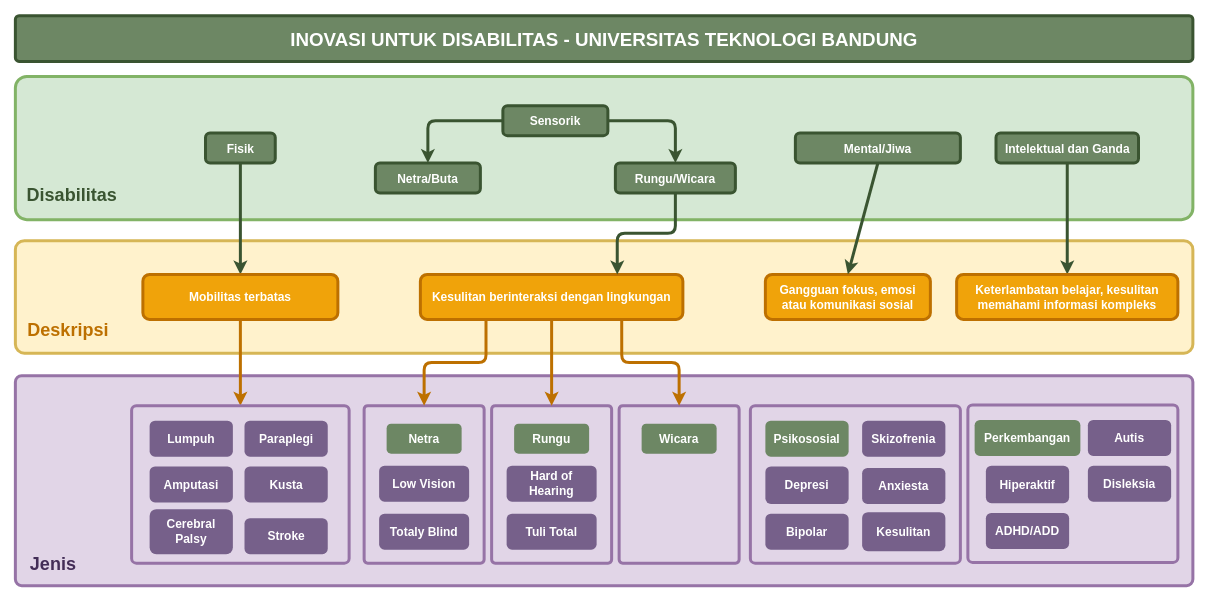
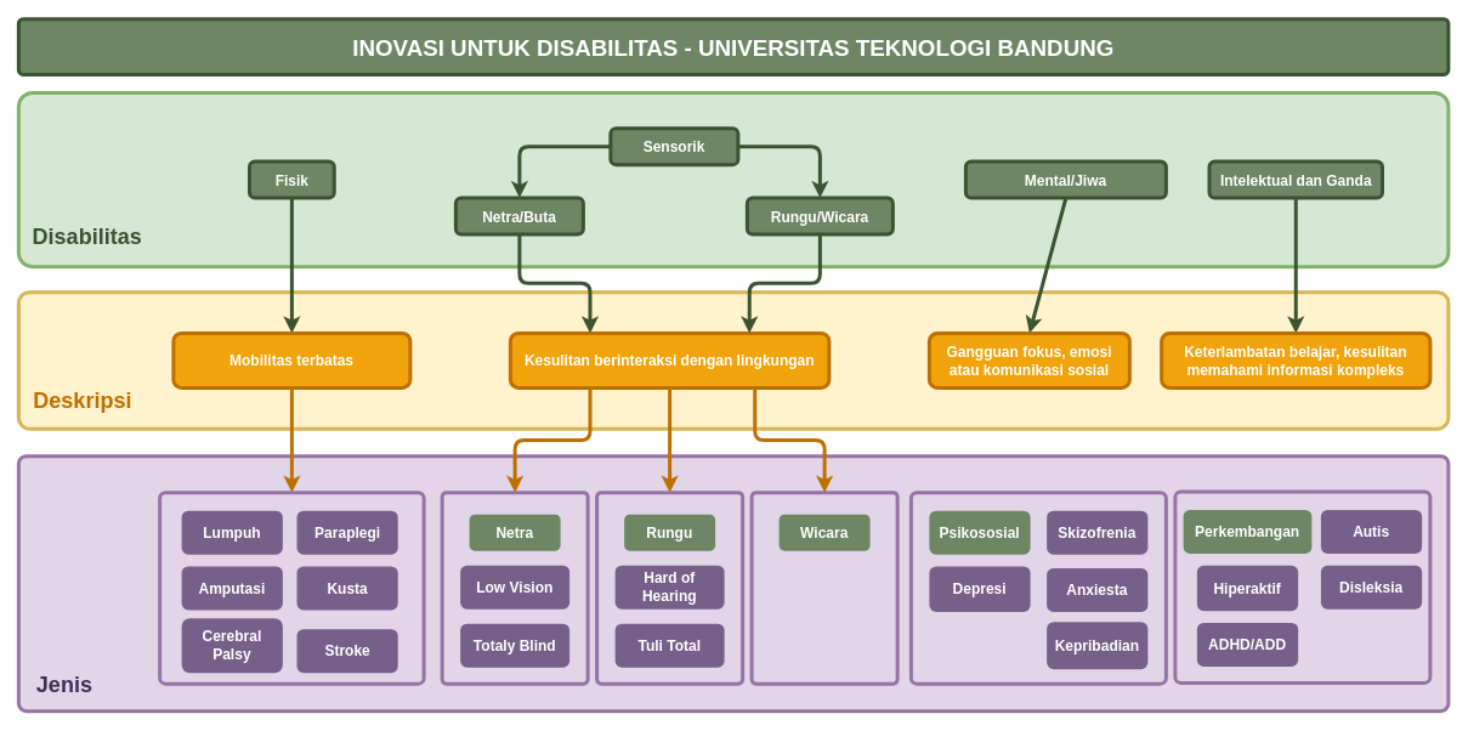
  <mxCell id="0" />
  <mxCell id="1" parent="0" />
  <mxCell id="2" value="" style="rounded=1;whiteSpace=wrap;html=1;strokeWidth=4;fontSize=16;fontStyle=1;arcSize=8;fillColor=#fff2cc;strokeColor=#d6b656;" parent="1" vertex="1"><mxGeometry x="20" y="320" width="1570" height="150" as="geometry" /></mxCell>
  <mxCell id="3" value="" style="rounded=1;whiteSpace=wrap;html=1;strokeWidth=4;fontSize=16;fontStyle=1;arcSize=8;fillColor=#d5e8d4;strokeColor=#82b366;" parent="1" vertex="1"><mxGeometry x="20" y="101" width="1570" height="191" as="geometry" /></mxCell>
  <mxCell id="4" value="Mental/Jiwa" style="rounded=1;whiteSpace=wrap;html=1;strokeWidth=4;fontSize=16;fontStyle=1;fillColor=#6d8764;strokeColor=#3A5431;fontColor=#ffffff;" parent="1" vertex="1"><mxGeometry x="1060" y="176.5" width="220" height="40" as="geometry" /></mxCell>
  <mxCell id="5" style="edgeStyle=none;html=1;entryX=0.5;entryY=0;entryDx=0;entryDy=0;strokeWidth=4;strokeColor=light-dark(#3a5431, #ededed);exitX=0.5;exitY=1;exitDx=0;exitDy=0;" parent="1" source="6" target="14" edge="1"><mxGeometry relative="1" as="geometry" /></mxCell>
  <mxCell id="6" value="Fisik" style="rounded=1;whiteSpace=wrap;html=1;strokeWidth=4;fontSize=16;fontStyle=1;fillColor=#6d8764;strokeColor=#3A5431;fontColor=#ffffff;" parent="1" vertex="1"><mxGeometry x="273.5" y="176.5" width="93" height="40" as="geometry" /></mxCell>
  <mxCell id="7" style="edgeStyle=orthogonalEdgeStyle;html=1;entryX=0.5;entryY=0;entryDx=0;entryDy=0;strokeWidth=4;fillColor=#d5e8d4;strokeColor=light-dark(#3a5431, #ededed);" parent="1" source="9" target="10" edge="1"><mxGeometry relative="1" as="geometry" /></mxCell>
  <mxCell id="8" style="edgeStyle=orthogonalEdgeStyle;html=1;entryX=0.5;entryY=0;entryDx=0;entryDy=0;strokeWidth=4;fillColor=#d5e8d4;strokeColor=light-dark(#3a5431, #ededed);" parent="1" source="9" target="11" edge="1"><mxGeometry relative="1" as="geometry"><mxPoint x="920" y="225" as="targetPoint" /></mxGeometry></mxCell>
  <mxCell id="9" value="Sensorik" style="rounded=1;whiteSpace=wrap;html=1;strokeWidth=4;fontSize=16;fontStyle=1;fillColor=#6d8764;strokeColor=#3A5431;fontColor=#ffffff;" parent="1" vertex="1"><mxGeometry x="670" y="140" width="140" height="40" as="geometry" /></mxCell>
  <mxCell id="10" value="Netra/Buta" style="rounded=1;whiteSpace=wrap;html=1;strokeWidth=4;fontSize=16;fontStyle=1;fillColor=#6d8764;strokeColor=#3A5431;fontColor=#ffffff;" parent="1" vertex="1"><mxGeometry x="500" y="216.5" width="140" height="40" as="geometry" /></mxCell>
  <mxCell id="11" value="Rungu/Wicara" style="rounded=1;whiteSpace=wrap;html=1;strokeWidth=4;fontSize=16;fontStyle=1;fillColor=#6d8764;strokeColor=#3A5431;fontColor=#ffffff;" parent="1" vertex="1"><mxGeometry x="820" y="216.5" width="160" height="40" as="geometry" /></mxCell>
  <mxCell id="12" style="edgeStyle=none;html=1;entryX=0.5;entryY=0;entryDx=0;entryDy=0;strokeWidth=4;strokeColor=light-dark(#3a5431, #ededed);" parent="1" source="13" target="16" edge="1"><mxGeometry relative="1" as="geometry" /></mxCell>
  <mxCell id="13" value="Intelektual dan Ganda" style="rounded=1;whiteSpace=wrap;html=1;strokeWidth=4;fontSize=16;fontStyle=1;fillColor=#6d8764;strokeColor=#3A5431;fontColor=#ffffff;" parent="1" vertex="1"><mxGeometry x="1327.5" y="176.5" width="190" height="40" as="geometry" /></mxCell>
  <mxCell id="14" value="Mobilitas terbatas" style="rounded=1;whiteSpace=wrap;html=1;strokeWidth=4;fontSize=16;fontStyle=1;fillColor=#f0a30a;fontColor=light-dark(#FFFFFF,#EDEDED);strokeColor=#BD7000;" parent="1" vertex="1"><mxGeometry x="190" y="365" width="260" height="60" as="geometry" /></mxCell>
  <mxCell id="15" value="Kesulitan berinteraksi dengan lingkungan" style="rounded=1;whiteSpace=wrap;html=1;strokeWidth=4;fontSize=16;fontStyle=1;fillColor=#f0a30a;fontColor=light-dark(#FFFFFF,#EDEDED);strokeColor=#BD7000;" parent="1" vertex="1"><mxGeometry x="560" y="365" width="350" height="60" as="geometry" /></mxCell>
  <mxCell id="16" value="Keterlambatan belajar, kesulitan memahami informasi kompleks" style="rounded=1;whiteSpace=wrap;html=1;strokeWidth=4;fontSize=16;fontStyle=1;fillColor=#f0a30a;fontColor=light-dark(#FFFFFF,#EDEDED);strokeColor=#BD7000;" parent="1" vertex="1"><mxGeometry x="1275" y="365" width="295" height="60" as="geometry" /></mxCell>
+ <mxCell id="17" style="edgeStyle=orthogonalEdgeStyle;html=1;entryX=0.25;entryY=0;entryDx=0;entryDy=0;strokeWidth=4;strokeColor=light-dark(#3a5431, #ededed);exitX=0.5;exitY=1;exitDx=0;exitDy=0;" parent="1" source="10" target="15" edge="1"><mxGeometry relative="1" as="geometry"><mxPoint x="415" y="180" as="sourcePoint" /><mxPoint x="417" y="519" as="targetPoint" /><Array as="points"><mxPoint x="570" y="310" /><mxPoint x="647" y="310" /></Array></mxGeometry></mxCell>
  <mxCell id="18" value="Gangguan fokus, emosi atau komunikasi sosial" style="rounded=1;whiteSpace=wrap;html=1;strokeWidth=4;fontSize=16;fontStyle=1;fillColor=#f0a30a;fontColor=light-dark(#FFFFFF,#EDEDED);strokeColor=#BD7000;" parent="1" vertex="1"><mxGeometry x="1020" y="365" width="220" height="60" as="geometry" /></mxCell>
  <mxCell id="19" style="edgeStyle=none;html=1;entryX=0.5;entryY=0;entryDx=0;entryDy=0;strokeWidth=4;strokeColor=light-dark(#3a5431, #ededed);exitX=0.5;exitY=1;exitDx=0;exitDy=0;" parent="1" source="4" target="18" edge="1"><mxGeometry relative="1" as="geometry"><mxPoint x="980" y="275" as="sourcePoint" /><mxPoint x="980" y="415" as="targetPoint" /></mxGeometry></mxCell>
  <mxCell id="20" value="" style="rounded=1;whiteSpace=wrap;html=1;strokeWidth=4;fontSize=16;fontStyle=1;arcSize=3;fillColor=#e1d5e7;strokeColor=#9673a6;" parent="1" vertex="1"><mxGeometry x="20" y="500" width="1570" height="280" as="geometry" /></mxCell>
  <mxCell id="21" style="edgeStyle=orthogonalEdgeStyle;html=1;entryX=0.5;entryY=0;entryDx=0;entryDy=0;strokeWidth=4;strokeColor=light-dark(#bd7000, #ededed);exitX=0.5;exitY=1;exitDx=0;exitDy=0;" parent="1" source="14" target="27" edge="1"><mxGeometry relative="1" as="geometry"><mxPoint x="280" y="199" as="sourcePoint" /><mxPoint x="280" y="375" as="targetPoint" /></mxGeometry></mxCell>
  <mxCell id="22" value="Disabilitas" style="text;html=1;align=center;verticalAlign=middle;resizable=0;points=[];autosize=1;strokeColor=none;fillColor=none;fontStyle=1;fontSize=24;fontColor=light-dark(#3a5431, #ededed);" parent="1" vertex="1"><mxGeometry x="30" y="240" width="130" height="40" as="geometry" /></mxCell>
  <mxCell id="23" value="Deskripsi" style="text;html=1;align=center;verticalAlign=middle;resizable=0;points=[];autosize=1;strokeColor=none;fillColor=none;fontStyle=1;fontSize=24;fontColor=light-dark(#bd7000, #ededed);" parent="1" vertex="1"><mxGeometry x="30" y="420" width="120" height="40" as="geometry" /></mxCell>
  <mxCell id="24" value="Jenis" style="text;html=1;align=center;verticalAlign=middle;resizable=0;points=[];autosize=1;strokeColor=none;fillColor=none;fontStyle=1;fontSize=24;fontColor=light-dark(#432d57, #ededed);" parent="1" vertex="1"><mxGeometry x="30" y="732" width="80" height="40" as="geometry" /></mxCell>
  <mxCell id="25" value="INOVASI UNTUK DISABILITAS - UNIVERSITAS TEKNOLOGI BANDUNG" style="rounded=1;whiteSpace=wrap;html=1;strokeWidth=4;fontSize=25;fontStyle=1;arcSize=8;fillColor=#6d8764;strokeColor=#3A5431;fontColor=#ffffff;" parent="1" vertex="1"><mxGeometry x="20" y="20" width="1570" height="61" as="geometry" /></mxCell>
  <mxCell id="26" style="edgeStyle=orthogonalEdgeStyle;html=1;entryX=0.75;entryY=0;entryDx=0;entryDy=0;strokeWidth=4;strokeColor=light-dark(#3a5431, #ededed);exitX=0.5;exitY=1;exitDx=0;exitDy=0;" edge="1" parent="1" source="11" target="15"><mxGeometry relative="1" as="geometry"><mxPoint x="580" y="275" as="sourcePoint" /><mxPoint x="658" y="375" as="targetPoint" /><Array as="points"><mxPoint x="900" y="310" /><mxPoint x="822" y="310" /></Array></mxGeometry></mxCell>
  <mxCell id="27" value="" style="rounded=1;whiteSpace=wrap;html=1;strokeWidth=4;fontSize=16;fontStyle=1;arcSize=3;fillColor=#e1d5e7;strokeColor=#9673a6;" vertex="1" parent="1"><mxGeometry x="175" y="540" width="290" height="210" as="geometry" /></mxCell>
  <mxCell id="28" value="Amputasi" style="rounded=1;whiteSpace=wrap;html=1;strokeWidth=4;fontSize=16;fontStyle=1;fillColor=#76608a;fontColor=#ffffff;strokeColor=none;" vertex="1" parent="1"><mxGeometry x="199" y="621" width="111" height="48" as="geometry" /></mxCell>
  <mxCell id="29" value="Lumpuh" style="rounded=1;whiteSpace=wrap;html=1;strokeWidth=4;fontSize=16;fontStyle=1;fillColor=#76608a;fontColor=#ffffff;strokeColor=none;" vertex="1" parent="1"><mxGeometry x="199" y="560" width="111" height="48" as="geometry" /></mxCell>
  <mxCell id="30" value="Paraplegi" style="rounded=1;whiteSpace=wrap;html=1;strokeWidth=4;fontSize=16;fontStyle=1;fillColor=#76608a;fontColor=#ffffff;strokeColor=none;" vertex="1" parent="1"><mxGeometry x="325.5" y="560" width="111" height="48" as="geometry" /></mxCell>
  <mxCell id="31" value="Cerebral Palsy" style="rounded=1;whiteSpace=wrap;html=1;strokeWidth=4;fontSize=16;fontStyle=1;fillColor=#76608a;fontColor=#ffffff;strokeColor=none;" vertex="1" parent="1"><mxGeometry x="199" y="678" width="111" height="60" as="geometry" /></mxCell>
  <mxCell id="32" value="Stroke" style="rounded=1;whiteSpace=wrap;html=1;strokeWidth=4;fontSize=16;fontStyle=1;fillColor=#76608a;fontColor=#ffffff;strokeColor=none;" vertex="1" parent="1"><mxGeometry x="325.5" y="690" width="111" height="48" as="geometry" /></mxCell>
  <mxCell id="33" value="Kusta" style="rounded=1;whiteSpace=wrap;html=1;strokeWidth=4;fontSize=16;fontStyle=1;fillColor=#76608a;fontColor=#ffffff;strokeColor=none;" vertex="1" parent="1"><mxGeometry x="325.5" y="621" width="111" height="48" as="geometry" /></mxCell>
  <mxCell id="34" value="" style="rounded=1;whiteSpace=wrap;html=1;strokeWidth=4;fontSize=16;fontStyle=1;arcSize=3;fillColor=#e1d5e7;strokeColor=#9673a6;" vertex="1" parent="1"><mxGeometry x="485" y="540" width="160" height="210" as="geometry" /></mxCell>
  <mxCell id="35" value="Netra" style="rounded=1;whiteSpace=wrap;html=1;strokeWidth=4;fontSize=16;fontStyle=1;fillColor=#6d8764;strokeColor=none;fontColor=#ffffff;" vertex="1" parent="1"><mxGeometry x="515" y="564" width="100" height="40" as="geometry" /></mxCell>
  <mxCell id="36" value="Low Vision" style="rounded=1;whiteSpace=wrap;html=1;strokeWidth=4;fontSize=16;fontStyle=1;fillColor=#76608a;fontColor=#ffffff;strokeColor=none;" vertex="1" parent="1"><mxGeometry x="505" y="620" width="120" height="48" as="geometry" /></mxCell>
  <mxCell id="37" value="Totaly Blind" style="rounded=1;whiteSpace=wrap;html=1;strokeWidth=4;fontSize=16;fontStyle=1;fillColor=#76608a;fontColor=#ffffff;strokeColor=none;" vertex="1" parent="1"><mxGeometry x="505" y="684" width="120" height="48" as="geometry" /></mxCell>
  <mxCell id="38" value="" style="rounded=1;whiteSpace=wrap;html=1;strokeWidth=4;fontSize=16;fontStyle=1;arcSize=3;fillColor=#e1d5e7;strokeColor=#9673a6;" vertex="1" parent="1"><mxGeometry x="655" y="540" width="160" height="210" as="geometry" /></mxCell>
  <mxCell id="39" value="Rungu" style="rounded=1;whiteSpace=wrap;html=1;strokeWidth=4;fontSize=16;fontStyle=1;fillColor=#6d8764;strokeColor=none;fontColor=#ffffff;" vertex="1" parent="1"><mxGeometry x="685" y="564" width="100" height="40" as="geometry" /></mxCell>
  <mxCell id="40" value="Hard of Hearing" style="rounded=1;whiteSpace=wrap;html=1;strokeWidth=4;fontSize=16;fontStyle=1;fillColor=#76608a;fontColor=#ffffff;strokeColor=none;" vertex="1" parent="1"><mxGeometry x="675" y="620" width="120" height="48" as="geometry" /></mxCell>
  <mxCell id="41" value="Tuli Total" style="rounded=1;whiteSpace=wrap;html=1;strokeWidth=4;fontSize=16;fontStyle=1;fillColor=#76608a;fontColor=#ffffff;strokeColor=none;" vertex="1" parent="1"><mxGeometry x="675" y="684" width="120" height="48" as="geometry" /></mxCell>
  <mxCell id="42" value="" style="rounded=1;whiteSpace=wrap;html=1;strokeWidth=4;fontSize=16;fontStyle=1;arcSize=3;fillColor=#e1d5e7;strokeColor=#9673a6;" vertex="1" parent="1"><mxGeometry x="825" y="540" width="160" height="210" as="geometry" /></mxCell>
  <mxCell id="43" value="Wicara" style="rounded=1;whiteSpace=wrap;html=1;strokeWidth=4;fontSize=16;fontStyle=1;fillColor=#6d8764;strokeColor=none;fontColor=#ffffff;" vertex="1" parent="1"><mxGeometry x="855" y="564" width="100" height="40" as="geometry" /></mxCell>
  <mxCell id="44" style="html=1;entryX=0.5;entryY=0;entryDx=0;entryDy=0;strokeWidth=4;strokeColor=light-dark(#bd7000, #ededed);exitX=0.5;exitY=1;exitDx=0;exitDy=0;" edge="1" parent="1" source="15" target="38"><mxGeometry relative="1" as="geometry"><mxPoint x="330" y="435" as="sourcePoint" /><mxPoint x="270" y="550" as="targetPoint" /></mxGeometry></mxCell>
  <mxCell id="45" style="html=1;entryX=0.5;entryY=0;entryDx=0;entryDy=0;strokeWidth=4;strokeColor=light-dark(#bd7000, #ededed);exitX=0.25;exitY=1;exitDx=0;exitDy=0;edgeStyle=orthogonalEdgeStyle;" edge="1" parent="1" source="15" target="34"><mxGeometry relative="1" as="geometry"><mxPoint x="745" y="435" as="sourcePoint" /><mxPoint x="745" y="550" as="targetPoint" /></mxGeometry></mxCell>
  <mxCell id="46" style="html=1;entryX=0.5;entryY=0;entryDx=0;entryDy=0;strokeWidth=4;strokeColor=light-dark(#bd7000, #ededed);exitX=0.767;exitY=0.997;exitDx=0;exitDy=0;exitPerimeter=0;edgeStyle=orthogonalEdgeStyle;" edge="1" parent="1" source="15" target="42"><mxGeometry relative="1" as="geometry"><mxPoint x="745" y="435" as="sourcePoint" /><mxPoint x="745" y="550" as="targetPoint" /></mxGeometry></mxCell>
  <mxCell id="47" value="" style="rounded=1;whiteSpace=wrap;html=1;strokeWidth=4;fontSize=16;fontStyle=1;arcSize=3;fillColor=#e1d5e7;strokeColor=#9673a6;" vertex="1" parent="1"><mxGeometry x="1000" y="540" width="280" height="210" as="geometry" /></mxCell>
  <mxCell id="48" value="Psikososial" style="rounded=1;whiteSpace=wrap;html=1;strokeWidth=4;fontSize=16;fontStyle=1;fillColor=#6d8764;strokeColor=none;fontColor=#ffffff;" vertex="1" parent="1"><mxGeometry x="1020" y="560" width="111" height="48" as="geometry" /></mxCell>
  <mxCell id="49" value="Skizofrenia" style="rounded=1;whiteSpace=wrap;html=1;strokeWidth=4;fontSize=16;fontStyle=1;fillColor=#76608a;fontColor=#ffffff;strokeColor=none;" vertex="1" parent="1"><mxGeometry x="1149" y="560" width="111" height="48" as="geometry" /></mxCell>
- <mxCell id="50" value="Bipolar" style="rounded=1;whiteSpace=wrap;html=1;strokeWidth=4;fontSize=16;fontStyle=1;fillColor=#76608a;fontColor=#ffffff;strokeColor=none;" vertex="1" parent="1"><mxGeometry x="1020" y="684" width="111" height="48" as="geometry" /></mxCell>
  <mxCell id="51" value="Depresi" style="rounded=1;whiteSpace=wrap;html=1;strokeWidth=4;fontSize=16;fontStyle=1;fillColor=#76608a;fontColor=#ffffff;strokeColor=none;" vertex="1" parent="1"><mxGeometry x="1020" y="621" width="111" height="50" as="geometry" /></mxCell>
  <mxCell id="52" value="Anxiesta" style="rounded=1;whiteSpace=wrap;html=1;strokeWidth=4;fontSize=16;fontStyle=1;fillColor=#76608a;fontColor=#ffffff;strokeColor=none;" vertex="1" parent="1"><mxGeometry x="1149" y="623" width="111" height="48" as="geometry" /></mxCell>
- <mxCell id="53" value="Kesulitan" style="rounded=1;whiteSpace=wrap;html=1;strokeWidth=4;fontSize=16;fontStyle=1;fillColor=#76608a;fontColor=#ffffff;strokeColor=none;" vertex="1" parent="1"><mxGeometry x="1149" y="682" width="111" height="52" as="geometry" /></mxCell>
+ <mxCell id="53" value="Kepribadian" style="rounded=1;whiteSpace=wrap;html=1;strokeWidth=4;fontSize=16;fontStyle=1;fillColor=#76608a;fontColor=#ffffff;strokeColor=none;" vertex="1" parent="1"><mxGeometry x="1149" y="682" width="111" height="52" as="geometry" /></mxCell>
  <mxCell id="54" value="" style="rounded=1;whiteSpace=wrap;html=1;strokeWidth=4;fontSize=16;fontStyle=1;arcSize=3;fillColor=#e1d5e7;strokeColor=#9673a6;" vertex="1" parent="1"><mxGeometry x="1290" y="539" width="280" height="210" as="geometry" /></mxCell>
  <mxCell id="55" value="Perkembangan" style="rounded=1;whiteSpace=wrap;html=1;strokeWidth=4;fontSize=16;fontStyle=1;fillColor=#6d8764;strokeColor=none;fontColor=#ffffff;" vertex="1" parent="1"><mxGeometry x="1299" y="559" width="141" height="48" as="geometry" /></mxCell>
  <mxCell id="56" value="Autis" style="rounded=1;whiteSpace=wrap;html=1;strokeWidth=4;fontSize=16;fontStyle=1;fillColor=#76608a;fontColor=#ffffff;strokeColor=none;" vertex="1" parent="1"><mxGeometry x="1450" y="559" width="111" height="48" as="geometry" /></mxCell>
  <mxCell id="57" value="ADHD/ADD" style="rounded=1;whiteSpace=wrap;html=1;strokeWidth=4;fontSize=16;fontStyle=1;fillColor=#76608a;fontColor=#ffffff;strokeColor=none;" vertex="1" parent="1"><mxGeometry x="1314" y="683" width="111" height="48" as="geometry" /></mxCell>
  <mxCell id="58" value="Hiperaktif" style="rounded=1;whiteSpace=wrap;html=1;strokeWidth=4;fontSize=16;fontStyle=1;fillColor=#76608a;fontColor=#ffffff;strokeColor=none;" vertex="1" parent="1"><mxGeometry x="1314" y="620" width="111" height="50" as="geometry" /></mxCell>
  <mxCell id="59" value="Disleksia" style="rounded=1;whiteSpace=wrap;html=1;strokeWidth=4;fontSize=16;fontStyle=1;fillColor=#76608a;fontColor=#ffffff;strokeColor=none;" vertex="1" parent="1"><mxGeometry x="1450" y="620" width="111" height="48" as="geometry" /></mxCell>
